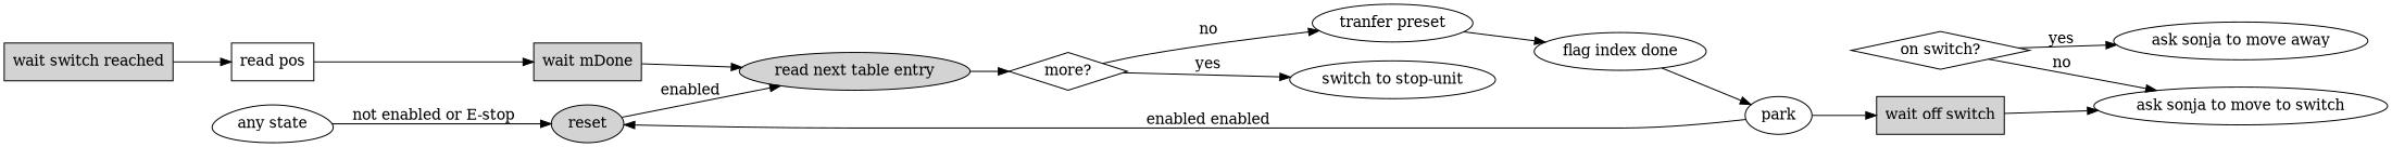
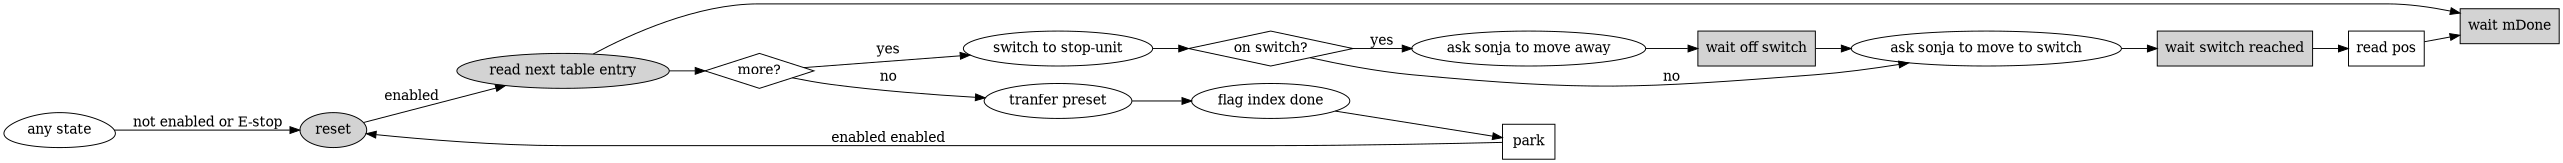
  digraph {
    fontcolor=black
    fontname="Times-Roman"
    fontsize=14
    rankdir=LR
    node [fontcolor=black fontname="Times-Roman" fontsize=14 shape=ellipse style=solid]
    edge [fontcolor=black fontname="Times-Roman" fontsize=14 style=solid]
    n1 [label=reset style=filled]
    n2 [label="read next table entry" style=filled]
    n3 [label="more?" shape=diamond]
    n4 [label="tranfer preset"]
    n5 [label="switch to stop-unit"]
    n6 [label="flag index done"]
    n7 [label="on switch?" shape=diamond]
-   n8 [label=park]
+   n8 [label=park shape=box]
    n9 [label="ask sonja to move away"]
    n10 [label="ask sonja to move to switch"]
    n11 [label="wait off switch" shape=box style=filled]
    n12 [label="wait switch reached" shape=box style=filled]
    n13 [label="read pos" shape=box]
    n14 [label="wait mDone" shape=box style=filled]
    n15 [label="any state" shape=egg]
    n1 -> n2 [label=enabled]
    n2 -> n3
    n3 -> n4 [label=no]
    n3 -> n5 [label=yes]
    n4 -> n6
+   n5 -> n7
    n6 -> n8
    n7 -> n9 [label=yes]
    n7 -> n10 [label=no]
    n8 -> n1 [label="enabled enabled"]
-   n8 -> n11
+   n9 -> n11
+   n10 -> n12
    n11 -> n10
    n12 -> n13
    n13 -> n14
-   n14 -> n2
+   n2 -> n14
    n15 -> n1 [label="not enabled or E-stop"]
  }
